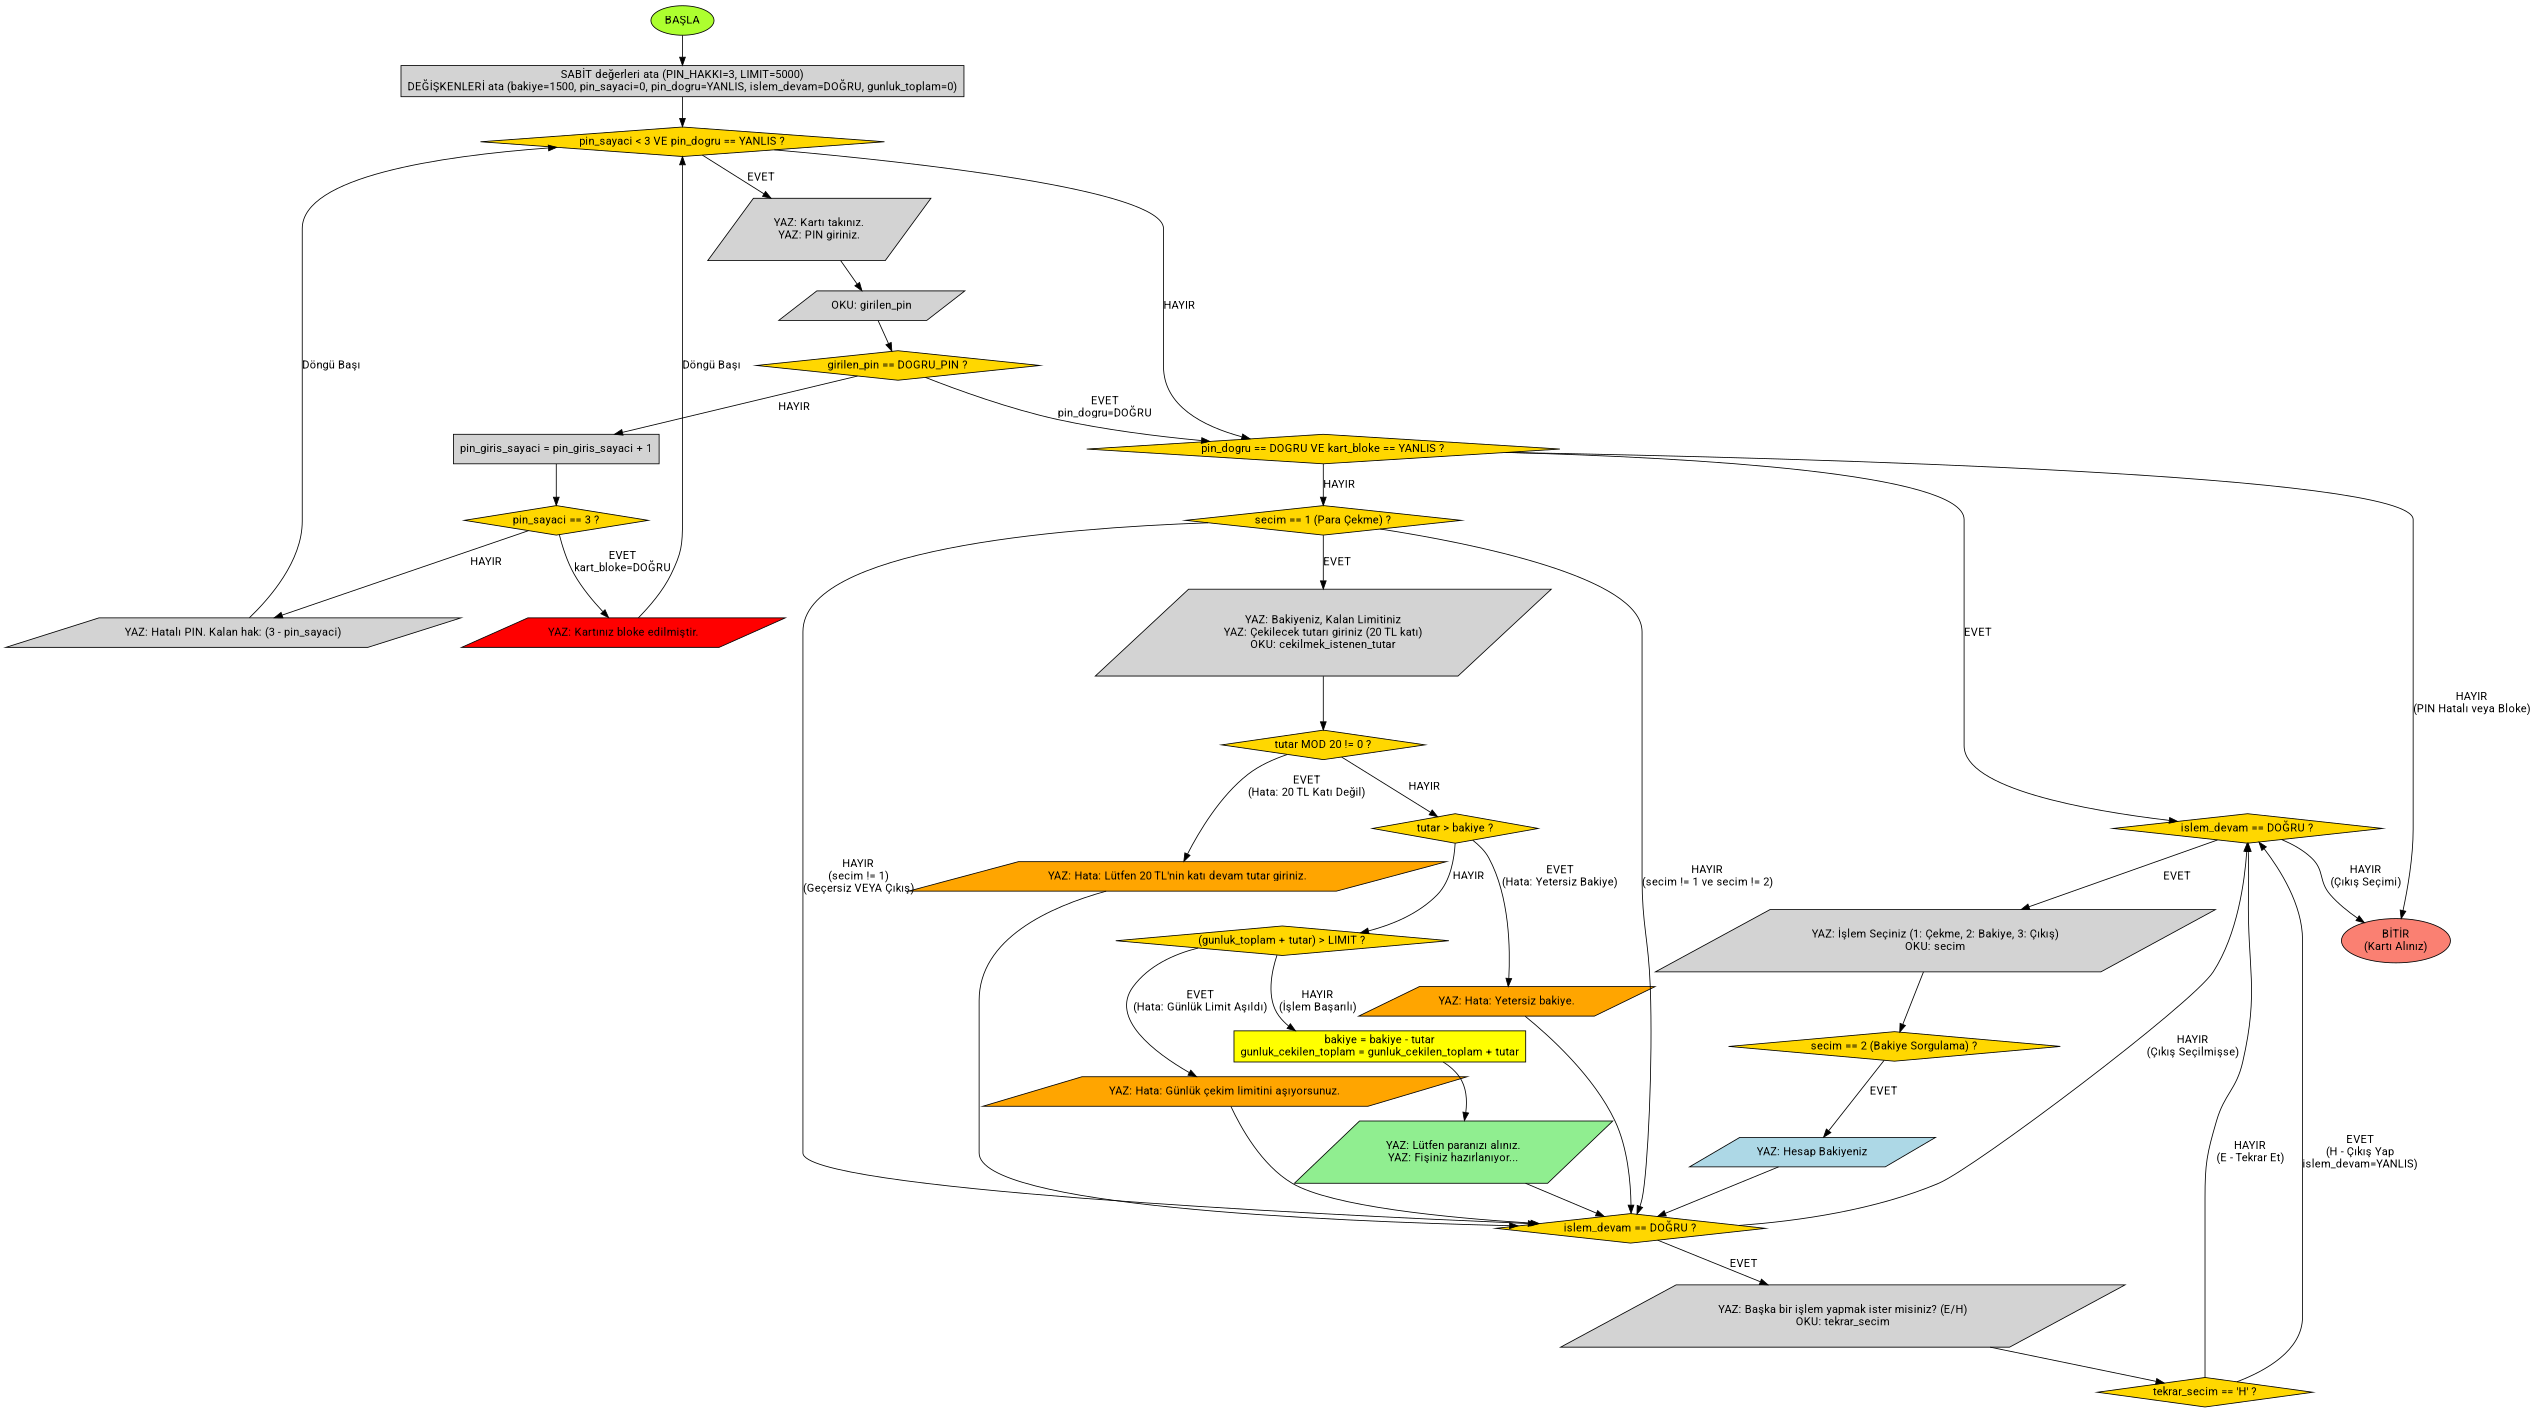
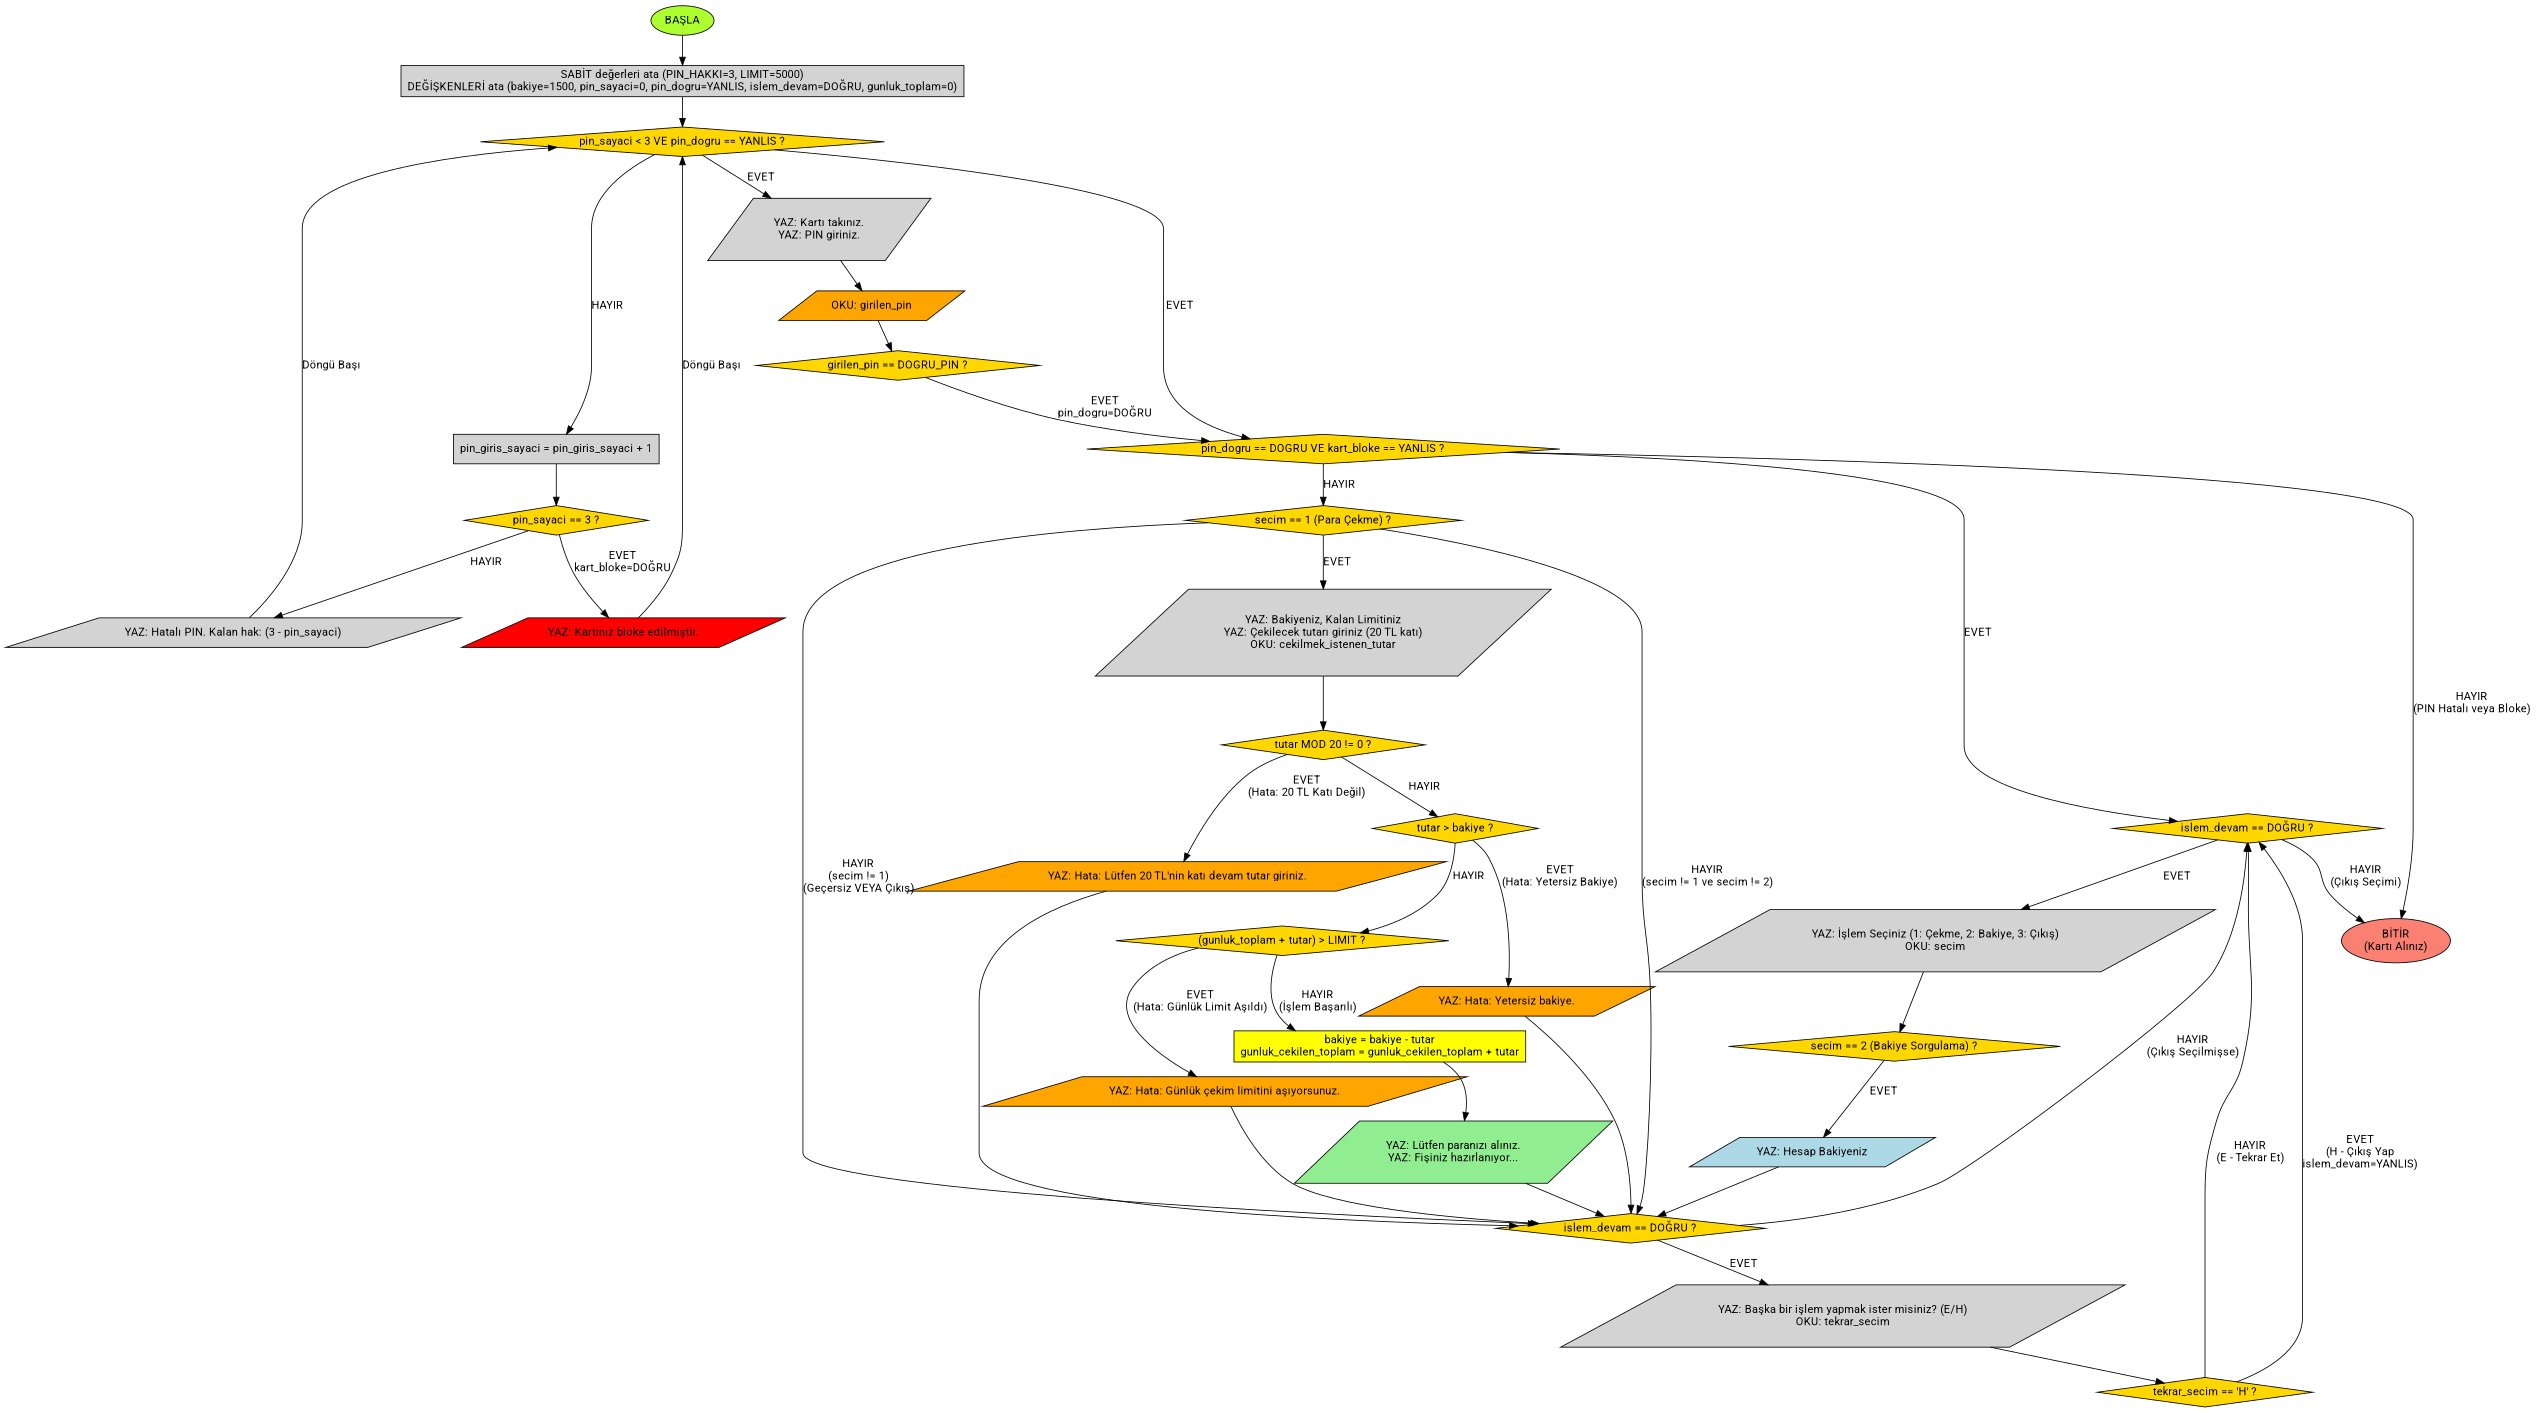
  digraph {
    fontname=Roboto
    rankdir=TB
    node [fillcolor=gold fontname=Roboto shape=diamond style=filled]
    edge [fontname=Roboto]
    n1 [fillcolor=greenyellow label="BAŞLA" shape=ellipse]
    n2 [fillcolor=lightgray label="SABİT değerleri ata (PIN_HAKKI=3, LIMIT=5000)\nDEĞİŞKENLERİ ata (bakiye=1500, pin_sayaci=0, pin_dogru=YANLIS, islem_devam=DOĞRU, gunluk_toplam=0)" shape=box]
    n3 [label="pin_sayaci < 3 VE pin_dogru == YANLIS ?"]
    n4 [fillcolor=salmon label="BİTİR\n(Kartı Alınız)" shape=ellipse]
    n5 [fillcolor=lightgray label="YAZ: Kartı takınız.\nYAZ: PIN giriniz." shape=parallelogram]
-   n6 [fillcolor=lightgray label="OKU: girilen_pin" shape=parallelogram]
+   n6 [fillcolor=orange label="OKU: girilen_pin" shape=parallelogram]
    n7 [label="girilen_pin == DOGRU_PIN ?"]
    n8 [fillcolor=lightgray label="pin_giris_sayaci = pin_giris_sayaci + 1" shape=box]
    n9 [label="pin_dogru == DOGRU VE kart_bloke == YANLIS ?"]
    n10 [fillcolor=lightgray label="YAZ: İşlem Seçiniz (1: Çekme, 2: Bakiye, 3: Çıkış)\nOKU: secim" shape=parallelogram]
    n11 [label="secim == 2 (Bakiye Sorgulama) ?"]
    n12 [fillcolor=lightblue label="YAZ: Hesap Bakiyeniz" shape=parallelogram]
    n13 [label="islem_devam == DOĞRU ?"]
    n14 [fillcolor=lightgray label="YAZ: Başka bir işlem yapmak ister misiniz? (E/H)\nOKU: tekrar_secim" shape=parallelogram]
    n15 [label="islem_devam == DOĞRU ?"]
    n16 [fillcolor=lightgray label="YAZ: Bakiyeniz, Kalan Limitiniz\nYAZ: Çekilecek tutarı giriniz (20 TL katı)\nOKU: cekilmek_istenen_tutar" shape=parallelogram]
    n17 [label="tutar MOD 20 != 0 ?"]
    n18 [fillcolor=orange label="YAZ: Hata: Lütfen 20 TL'nin katı devam tutar giriniz." shape=parallelogram]
    n19 [label="tutar > bakiye ?"]
    n20 [fillcolor=orange label="YAZ: Hata: Yetersiz bakiye." shape=parallelogram]
    n21 [fillcolor=orange label="YAZ: Hata: Günlük çekim limitini aşıyorsunuz." shape=parallelogram]
    n22 [fillcolor=lightgreen label="YAZ: Lütfen paranızı alınız.\nYAZ: Fişiniz hazırlanıyor..." shape=parallelogram]
    n23 [label="tekrar_secim == 'H' ?"]
    n24 [fillcolor=lightgray label="YAZ: Hatalı PIN. Kalan hak: (3 - pin_sayaci)" shape=parallelogram]
    n25 [fillcolor=red label="YAZ: Kartınız bloke edilmiştir." shape=parallelogram]
    n26 [label="pin_sayaci == 3 ?"]
    n27 [fillcolor=yellow label="bakiye = bakiye - tutar\ngunluk_cekilen_toplam = gunluk_cekilen_toplam + tutar" shape=box]
    n28 [label="secim == 1 (Para Çekme) ?"]
    n29 [label="(gunluk_toplam + tutar) > LIMIT ?"]
    n1 -> n2
    n2 -> n3
    n3 -> n5 [label=EVET]
-   n3 -> n9 [label=HAYIR]
+   n3 -> n9 [label=EVET]
    n5 -> n6
    n6 -> n7
-   n7 -> n8 [label=HAYIR]
+   n3 -> n8 [label=HAYIR]
    n7 -> n9 [label="EVET\npin_dogru=DOĞRU"]
    n8 -> n26
    n9 -> n4 [label="HAYIR\n(PIN Hatalı veya Bloke)"]
    n9 -> n15 [label=EVET]
    n9 -> n28 [label=HAYIR]
    n10 -> n11
    n11 -> n12 [label=EVET]
    n12 -> n13
    n13 -> n14 [label=EVET]
    n13 -> n15 [label="HAYIR\n(Çıkış Seçilmişse)"]
    n14 -> n23
    n15 -> n4 [label="HAYIR\n(Çıkış Seçimi)"]
    n15 -> n10 [label=EVET]
    n16 -> n17
    n17 -> n18 [label="EVET\n(Hata: 20 TL Katı Değil)"]
    n17 -> n19 [label=HAYIR]
    n18 -> n13
    n19 -> n20 [label="EVET\n(Hata: Yetersiz Bakiye)"]
    n19 -> n29 [label=HAYIR]
    n20 -> n13
    n21 -> n13
    n22 -> n13
    n23 -> n15 [label="HAYIR\n(E - Tekrar Et)"]
    n23 -> n15 [label="EVET\n(H - Çıkış Yap\nislem_devam=YANLIS)"]
    n24 -> n3 [label="Döngü Başı"]
    n25 -> n3 [label="Döngü Başı"]
    n26 -> n24 [label=HAYIR]
    n26 -> n25 [label="EVET\nkart_bloke=DOĞRU"]
    n27 -> n22
    n28 -> n13 [label="HAYIR\n(secim != 1)\n(Geçersiz VEYA Çıkış)"]
    n28 -> n13 [label="HAYIR\n(secim != 1 ve secim != 2)"]
    n28 -> n16 [label=EVET]
    n29 -> n21 [label="EVET\n(Hata: Günlük Limit Aşıldı)"]
    n29 -> n27 [label="HAYIR\n(İşlem Başarılı)"]
  }
